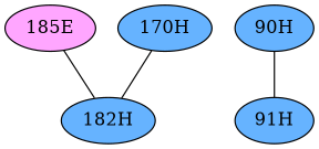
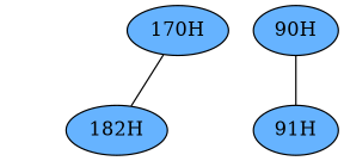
  graph {
    fontname="DejaVu Serif"
    node [fillcolor="#66B3FF" fontname="DejaVu Serif" style=radial]
    edge [fontname="DejaVu Serif" penwidth=1]
-   "185E" [fillcolor="#FFA6FF"]
    n2 [label="182H"]
    "170H"
    "90H"
    "91H"
-   "185E" -- n2
    "170H" -- n2
    "90H" -- "91H"
  }
